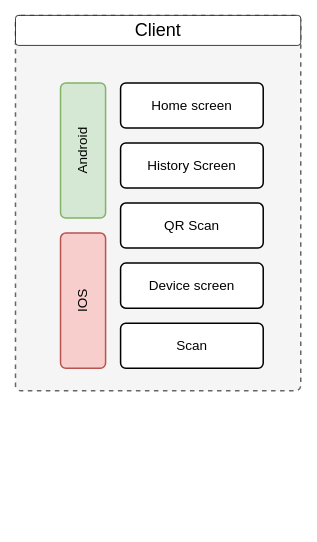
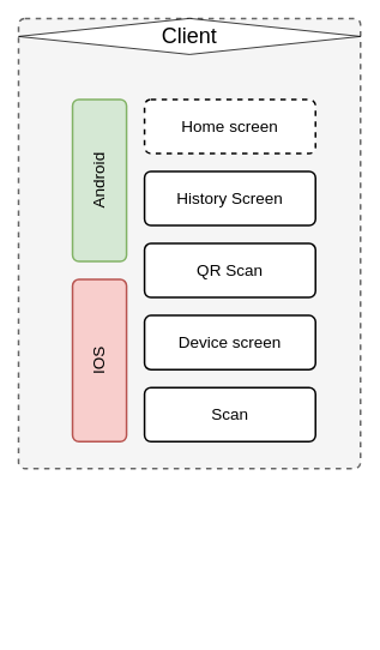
  <mxCell id="0" />
  <mxCell id="1" parent="0" />
  <mxCell id="2" value="" style="rounded=1;whiteSpace=wrap;html=1;absoluteArcSize=1;arcSize=14;strokeWidth=2;strokeColor=#666666;fillColor=#f5f5f5;fillStyle=solid;dashed=1;fontColor=#333333;" vertex="1" parent="1"><mxGeometry x="20" y="20" width="380" height="500" as="geometry" /></mxCell>
  <mxCell id="3" value="" style="group" vertex="1" connectable="0" parent="1"><mxGeometry x="160" y="110" width="230" height="590" as="geometry" /></mxCell>
- <mxCell id="4" value="&lt;font style=&quot;font-size: 18px;&quot;&gt;Home screen&lt;/font&gt;" style="rounded=1;whiteSpace=wrap;html=1;absoluteArcSize=1;arcSize=14;strokeWidth=2;" vertex="1" parent="3"><mxGeometry width="190" height="60" as="geometry" /></mxCell>
+ <mxCell id="4" value="&lt;font style=&quot;font-size: 18px;&quot;&gt;Home screen&lt;/font&gt;" style="rounded=1;whiteSpace=wrap;html=1;absoluteArcSize=1;arcSize=14;strokeWidth=2;dashed=1;" vertex="1" parent="3"><mxGeometry width="190" height="60" as="geometry" /></mxCell>
  <mxCell id="5" value="&lt;font style=&quot;font-size: 18px;&quot;&gt;History Screen&lt;/font&gt;" style="rounded=1;whiteSpace=wrap;html=1;absoluteArcSize=1;arcSize=14;strokeWidth=2;" vertex="1" parent="3"><mxGeometry y="80" width="190" height="60" as="geometry" /></mxCell>
  <mxCell id="6" value="&lt;font style=&quot;font-size: 18px;&quot;&gt;QR Scan&lt;/font&gt;" style="rounded=1;whiteSpace=wrap;html=1;absoluteArcSize=1;arcSize=14;strokeWidth=2;" vertex="1" parent="3"><mxGeometry y="160" width="190" height="60" as="geometry" /></mxCell>
  <mxCell id="7" value="&lt;font style=&quot;font-size: 18px;&quot;&gt;Device screen&lt;/font&gt;" style="rounded=1;whiteSpace=wrap;html=1;absoluteArcSize=1;arcSize=14;strokeWidth=2;" vertex="1" parent="3"><mxGeometry y="240" width="190" height="60" as="geometry" /></mxCell>
  <mxCell id="8" value="&lt;font style=&quot;font-size: 18px;&quot;&gt;Scan&lt;/font&gt;" style="rounded=1;whiteSpace=wrap;html=1;absoluteArcSize=1;arcSize=14;strokeWidth=2;" vertex="1" parent="3"><mxGeometry y="320" width="190" height="60" as="geometry" /></mxCell>
- <mxCell id="9" value="&lt;font style=&quot;font-size: 24px;&quot;&gt;Client&lt;/font&gt;" style="rounded=1;arcSize=10;whiteSpace=wrap;html=1;align=center;" vertex="1" parent="1"><mxGeometry x="20" y="20" width="380" height="40" as="geometry" /></mxCell>
+ <mxCell id="9" value="&lt;font style=&quot;font-size: 24px;&quot;&gt;Client&lt;/font&gt;" style="rhombus;arcSize=10;whiteSpace=wrap;html=1;align=center;" vertex="1" parent="1"><mxGeometry x="20" y="20" width="380" height="40" as="geometry" /></mxCell>
  <mxCell id="10" value="&lt;font style=&quot;font-size: 18px;&quot;&gt;Android&lt;/font&gt;" style="rounded=1;whiteSpace=wrap;html=1;absoluteArcSize=1;arcSize=14;strokeWidth=2;rotation=-90;fillColor=#d5e8d4;strokeColor=#82b366;" vertex="1" parent="1"><mxGeometry x="20" y="170" width="180" height="60" as="geometry" /></mxCell>
  <mxCell id="11" value="&lt;font style=&quot;font-size: 18px;&quot;&gt;IOS&lt;br&gt;&lt;/font&gt;" style="rounded=1;whiteSpace=wrap;html=1;absoluteArcSize=1;arcSize=14;strokeWidth=2;rotation=-90;fillColor=#f8cecc;strokeColor=#b85450;" vertex="1" parent="1"><mxGeometry x="20" y="370" width="180" height="60" as="geometry" /></mxCell>
